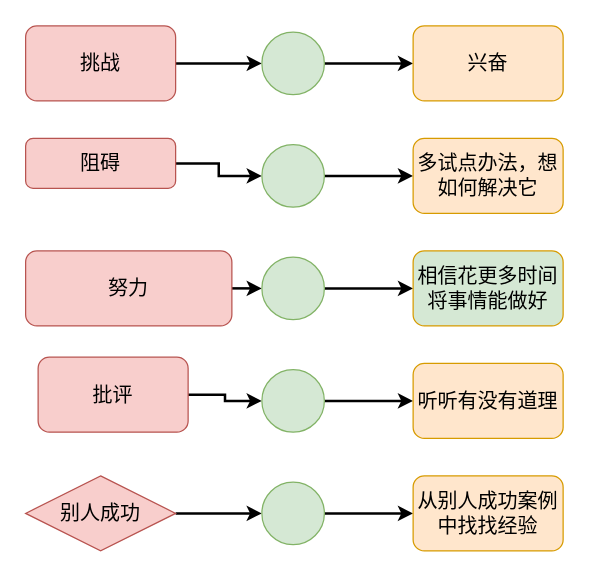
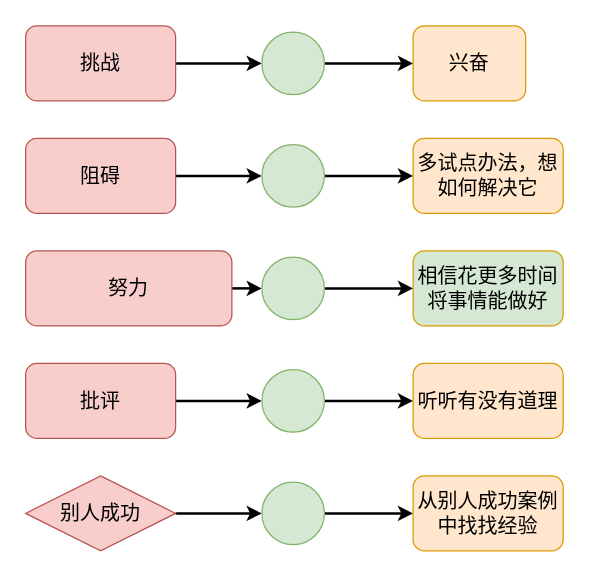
  <mxCell id="0" />
  <mxCell id="1" parent="0" />
  <mxCell id="2" style="edgeStyle=orthogonalEdgeStyle;rounded=0;orthogonalLoop=1;jettySize=auto;html=1;exitX=1;exitY=0.5;exitDx=0;exitDy=0;strokeWidth=2;" edge="1" parent="1" source="3" target="13"><mxGeometry relative="1" as="geometry" /></mxCell>
  <mxCell id="3" value="&lt;font style=&quot;font-size: 16px&quot;&gt;挑战&lt;/font&gt;" style="rounded=1;whiteSpace=wrap;html=1;fillColor=#f8cecc;strokeColor=#b85450;" vertex="1" parent="1"><mxGeometry x="20" y="20" width="120" height="60" as="geometry" /></mxCell>
  <mxCell id="4" style="edgeStyle=orthogonalEdgeStyle;rounded=0;orthogonalLoop=1;jettySize=auto;html=1;exitX=1;exitY=0.5;exitDx=0;exitDy=0;entryX=0;entryY=0.5;entryDx=0;entryDy=0;strokeWidth=2;" edge="1" parent="1" source="5" target="16"><mxGeometry relative="1" as="geometry" /></mxCell>
- <mxCell id="5" value="&lt;font style=&quot;font-size: 16px&quot;&gt;阻碍&lt;/font&gt;" style="rounded=1;whiteSpace=wrap;html=1;fillColor=#f8cecc;strokeColor=#b85450;" vertex="1" parent="1"><mxGeometry x="20" y="110" width="120" height="40" as="geometry" /></mxCell>
+ <mxCell id="5" value="&lt;font style=&quot;font-size: 16px&quot;&gt;阻碍&lt;/font&gt;" style="rounded=1;whiteSpace=wrap;html=1;fillColor=#f8cecc;strokeColor=#b85450;" vertex="1" parent="1"><mxGeometry x="20" y="110" width="120" height="60" as="geometry" /></mxCell>
  <mxCell id="6" style="edgeStyle=orthogonalEdgeStyle;rounded=0;orthogonalLoop=1;jettySize=auto;html=1;exitX=1;exitY=0.5;exitDx=0;exitDy=0;entryX=0;entryY=0.5;entryDx=0;entryDy=0;strokeWidth=2;" edge="1" parent="1" source="7" target="18"><mxGeometry relative="1" as="geometry" /></mxCell>
  <mxCell id="7" value="&lt;font style=&quot;font-size: 16px&quot;&gt;努力&lt;/font&gt;" style="rounded=1;whiteSpace=wrap;html=1;fillColor=#f8cecc;strokeColor=#b85450;" vertex="1" parent="1"><mxGeometry x="20" y="200" width="165" height="60" as="geometry" /></mxCell>
  <mxCell id="8" style="edgeStyle=orthogonalEdgeStyle;rounded=0;orthogonalLoop=1;jettySize=auto;html=1;exitX=1;exitY=0.5;exitDx=0;exitDy=0;entryX=0;entryY=0.5;entryDx=0;entryDy=0;strokeWidth=2;" edge="1" parent="1" source="9" target="20"><mxGeometry relative="1" as="geometry" /></mxCell>
- <mxCell id="9" value="&lt;font style=&quot;font-size: 16px&quot;&gt;批评&lt;/font&gt;" style="rounded=1;whiteSpace=wrap;html=1;fillColor=#f8cecc;strokeColor=#b85450;" vertex="1" parent="1"><mxGeometry x="30" y="285" width="120" height="60" as="geometry" /></mxCell>
+ <mxCell id="9" value="&lt;font style=&quot;font-size: 16px&quot;&gt;批评&lt;/font&gt;" style="rounded=1;whiteSpace=wrap;html=1;fillColor=#f8cecc;strokeColor=#b85450;" vertex="1" parent="1"><mxGeometry x="20" y="290" width="120" height="60" as="geometry" /></mxCell>
  <mxCell id="10" style="edgeStyle=orthogonalEdgeStyle;rounded=0;orthogonalLoop=1;jettySize=auto;html=1;exitX=1;exitY=0.5;exitDx=0;exitDy=0;entryX=0;entryY=0.5;entryDx=0;entryDy=0;strokeWidth=2;" edge="1" parent="1" source="11" target="22"><mxGeometry relative="1" as="geometry" /></mxCell>
  <mxCell id="11" value="&lt;font style=&quot;font-size: 16px&quot;&gt;别人成功&lt;/font&gt;" style="rhombus;whiteSpace=wrap;html=1;fillColor=#f8cecc;strokeColor=#b85450;" vertex="1" parent="1"><mxGeometry x="20" y="380" width="120" height="60" as="geometry" /></mxCell>
  <mxCell id="12" style="edgeStyle=orthogonalEdgeStyle;rounded=0;orthogonalLoop=1;jettySize=auto;html=1;exitX=1;exitY=0.5;exitDx=0;exitDy=0;entryX=0;entryY=0.5;entryDx=0;entryDy=0;strokeWidth=2;" edge="1" parent="1" source="13" target="14"><mxGeometry relative="1" as="geometry" /></mxCell>
  <mxCell id="13" value="" style="ellipse;whiteSpace=wrap;html=1;aspect=fixed;fillColor=#d5e8d4;strokeColor=#82b366;" vertex="1" parent="1"><mxGeometry x="209" y="25" width="50" height="50" as="geometry" /></mxCell>
- <mxCell id="14" value="&lt;font style=&quot;font-size: 16px&quot;&gt;兴奋&lt;/font&gt;" style="rounded=1;whiteSpace=wrap;html=1;fillColor=#ffe6cc;strokeColor=#d79b00;" vertex="1" parent="1"><mxGeometry x="330" y="20" width="120" height="60" as="geometry" /></mxCell>
+ <mxCell id="14" value="&lt;font style=&quot;font-size: 16px&quot;&gt;兴奋&lt;/font&gt;" style="rounded=1;whiteSpace=wrap;html=1;fillColor=#ffe6cc;strokeColor=#d79b00;" vertex="1" parent="1"><mxGeometry x="330" y="20" width="90" height="60" as="geometry" /></mxCell>
  <mxCell id="15" style="edgeStyle=orthogonalEdgeStyle;rounded=0;orthogonalLoop=1;jettySize=auto;html=1;exitX=1;exitY=0.5;exitDx=0;exitDy=0;strokeWidth=2;" edge="1" parent="1" source="16" target="23"><mxGeometry relative="1" as="geometry" /></mxCell>
  <mxCell id="16" value="" style="ellipse;whiteSpace=wrap;html=1;aspect=fixed;fillColor=#d5e8d4;strokeColor=#82b366;" vertex="1" parent="1"><mxGeometry x="209" y="115" width="50" height="50" as="geometry" /></mxCell>
  <mxCell id="17" style="edgeStyle=orthogonalEdgeStyle;rounded=0;orthogonalLoop=1;jettySize=auto;html=1;exitX=1;exitY=0.5;exitDx=0;exitDy=0;strokeWidth=2;" edge="1" parent="1" source="18" target="24"><mxGeometry relative="1" as="geometry" /></mxCell>
  <mxCell id="18" value="" style="ellipse;whiteSpace=wrap;html=1;aspect=fixed;fillColor=#d5e8d4;strokeColor=#82b366;" vertex="1" parent="1"><mxGeometry x="209" y="205" width="50" height="50" as="geometry" /></mxCell>
  <mxCell id="19" style="edgeStyle=orthogonalEdgeStyle;rounded=0;orthogonalLoop=1;jettySize=auto;html=1;exitX=1;exitY=0.5;exitDx=0;exitDy=0;strokeWidth=2;" edge="1" parent="1" source="20" target="25"><mxGeometry relative="1" as="geometry" /></mxCell>
  <mxCell id="20" value="" style="ellipse;whiteSpace=wrap;html=1;aspect=fixed;fillColor=#d5e8d4;strokeColor=#82b366;" vertex="1" parent="1"><mxGeometry x="209" y="295" width="50" height="50" as="geometry" /></mxCell>
  <mxCell id="21" style="edgeStyle=orthogonalEdgeStyle;rounded=0;orthogonalLoop=1;jettySize=auto;html=1;exitX=1;exitY=0.5;exitDx=0;exitDy=0;entryX=0;entryY=0.5;entryDx=0;entryDy=0;strokeWidth=2;" edge="1" parent="1" source="22" target="26"><mxGeometry relative="1" as="geometry" /></mxCell>
  <mxCell id="22" value="" style="ellipse;whiteSpace=wrap;html=1;aspect=fixed;fillColor=#d5e8d4;strokeColor=#82b366;" vertex="1" parent="1"><mxGeometry x="209" y="385" width="50" height="50" as="geometry" /></mxCell>
  <mxCell id="23" value="&lt;font style=&quot;font-size: 16px&quot;&gt;多试点办法，想如何解决它&lt;/font&gt;" style="rounded=1;whiteSpace=wrap;html=1;fillColor=#ffe6cc;strokeColor=#d79b00;" vertex="1" parent="1"><mxGeometry x="330" y="110" width="120" height="60" as="geometry" /></mxCell>
  <mxCell id="24" value="&lt;font style=&quot;font-size: 16px&quot;&gt;相信花更多时间将事情能做好&lt;/font&gt;" style="rounded=1;whiteSpace=wrap;html=1;fillColor=#d5e8d4;strokeColor=#d79b00;" vertex="1" parent="1"><mxGeometry x="330" y="200" width="120" height="60" as="geometry" /></mxCell>
  <mxCell id="25" value="&lt;font style=&quot;font-size: 16px&quot;&gt;听听有没有道理&lt;/font&gt;" style="rounded=1;whiteSpace=wrap;html=1;fillColor=#ffe6cc;strokeColor=#d79b00;" vertex="1" parent="1"><mxGeometry x="330" y="290" width="120" height="60" as="geometry" /></mxCell>
  <mxCell id="26" value="&lt;font style=&quot;font-size: 16px&quot;&gt;从别人成功案例中找找经验&lt;/font&gt;" style="rounded=1;whiteSpace=wrap;html=1;fillColor=#ffe6cc;strokeColor=#d79b00;" vertex="1" parent="1"><mxGeometry x="330" y="380" width="120" height="60" as="geometry" /></mxCell>
